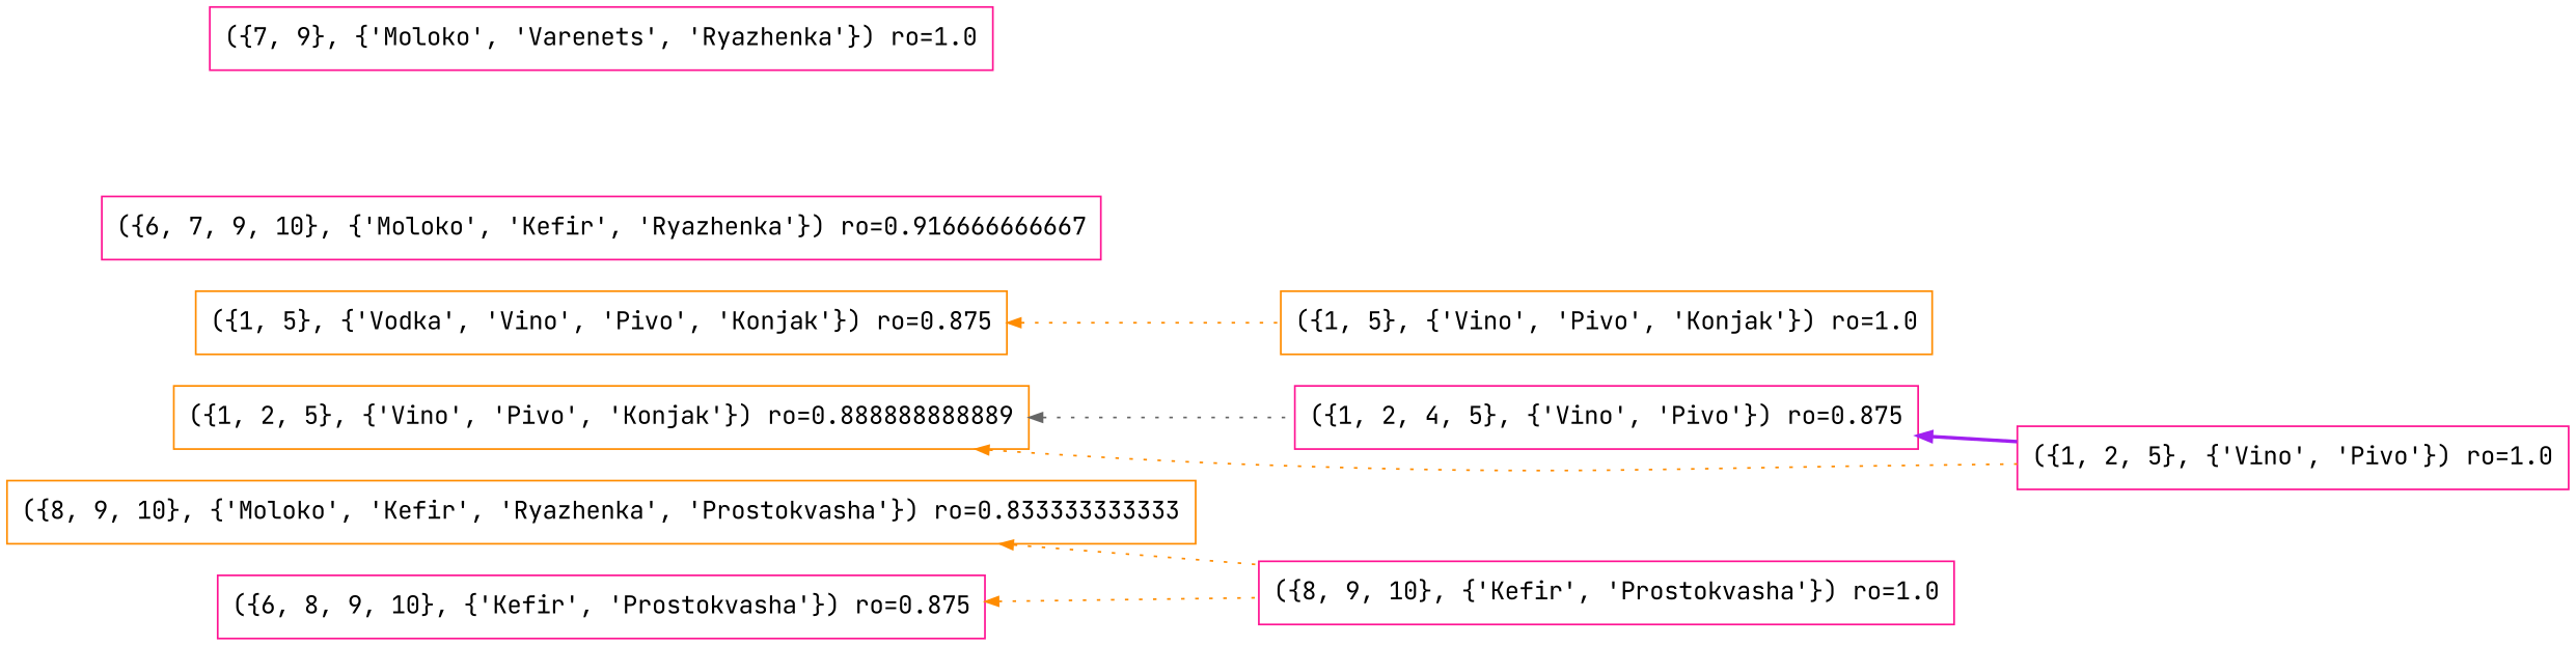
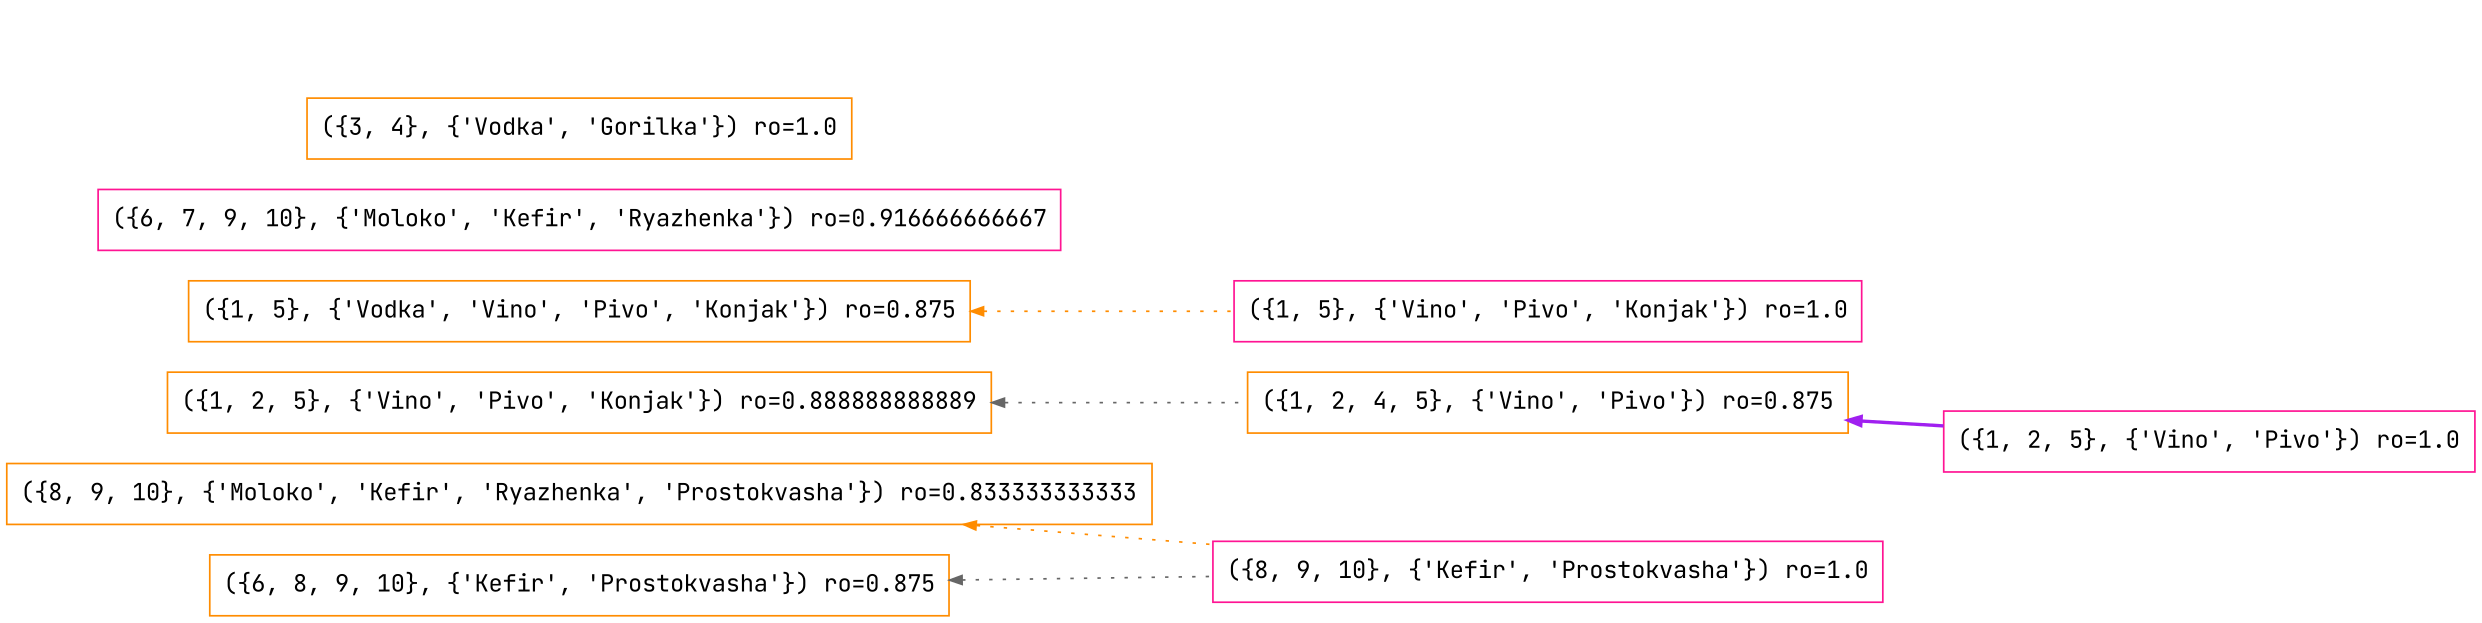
  digraph {
    concentrate=true
    fontname="JetBrains Mono"
    rankdir=LR
    node [color=deeppink fontname="JetBrains Mono" peripheries=1 shape=box style=solid]
    edge [arrowsize=0.75 color=darkorange dir=back fontname="JetBrains Mono" style=dotted]
    n1 [color=darkorange label="({8, 9, 10}, {'Moloko', 'Kefir', 'Ryazhenka', 'Prostokvasha'}) ro=0.833333333333"]
    n2 [label="({8, 9, 10}, {'Kefir', 'Prostokvasha'}) ro=1.0"]
-   n3 [label="({1, 2, 4, 5}, {'Vino', 'Pivo'}) ro=0.875"]
+   n3 [color=darkorange label="({1, 2, 4, 5}, {'Vino', 'Pivo'}) ro=0.875"]
    n4 [label="({1, 2, 5}, {'Vino', 'Pivo'}) ro=1.0"]
    n5 [color=darkorange label="({1, 5}, {'Vodka', 'Vino', 'Pivo', 'Konjak'}) ro=0.875"]
-   n6 [color=darkorange label="({1, 5}, {'Vino', 'Pivo', 'Konjak'}) ro=1.0"]
-   n7 [label="({6, 8, 9, 10}, {'Kefir', 'Prostokvasha'}) ro=0.875"]
+   n6 [label="({1, 5}, {'Vino', 'Pivo', 'Konjak'}) ro=1.0"]
+   n7 [color=darkorange label="({6, 8, 9, 10}, {'Kefir', 'Prostokvasha'}) ro=0.875"]
    n8 [color=darkorange label="({1, 2, 5}, {'Vino', 'Pivo', 'Konjak'}) ro=0.888888888889"]
    n9 [label="({6, 7, 9, 10}, {'Moloko', 'Kefir', 'Ryazhenka'}) ro=0.916666666667"]
-   n11 [label="({7, 9}, {'Moloko', 'Varenets', 'Ryazhenka'}) ro=1.0"]
+   n10 [color=darkorange label="({3, 4}, {'Vodka', 'Gorilka'}) ro=1.0"]
    n1 -> n2
    n3 -> n4 [color=purple style=bold]
    n5 -> n6
-   n7 -> n2
+   n7 -> n2 [color=gray40]
    n8 -> n3 [color=gray40]
-   n8 -> n4
  }
